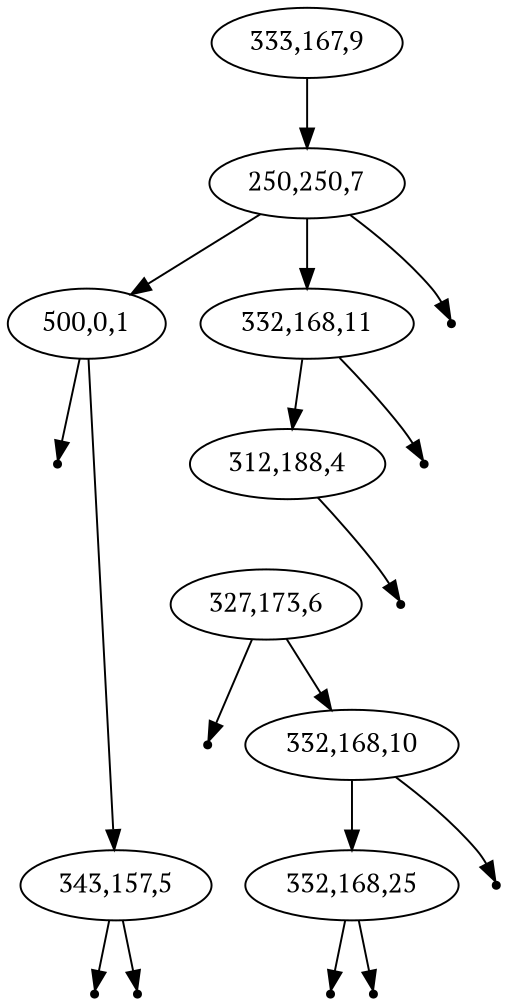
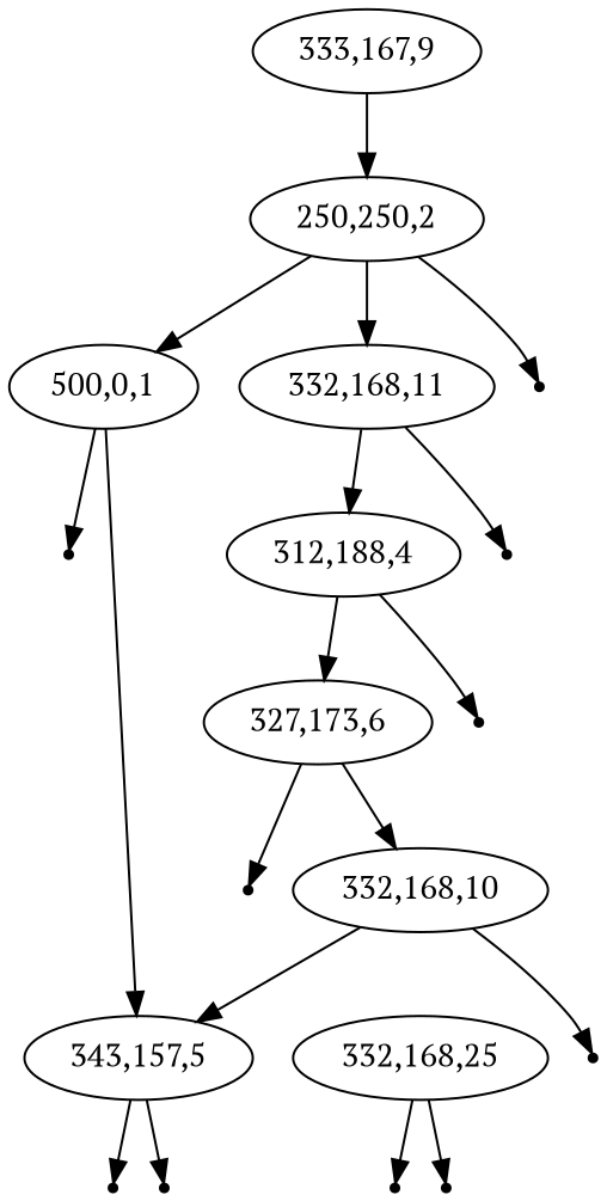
  digraph {
    fontname="PT Serif"
    node [fontname="PT Serif" shape=point]
    edge [fontname="PT Serif"]
    "333,167,9" [shape=""]
-   "250,250,2" [label="250,250,7" shape=""]
+   "250,250,2" [shape=""]
    "500,0,1" [shape=""]
    "332,168,11" [shape=""]
    null34
    null35
    "343,157,5" [shape=""]
    "312,188,4" [shape=""]
    null33
    "327,173,6" [shape=""]
    null32
    null28
    "332,168,10" [shape=""]
    n14 [label="332,168,25" shape=""]
    null31
    null29
    null30
    null36
    null37
    "333,167,9" -> "250,250,2"
    "250,250,2" -> "500,0,1"
    "250,250,2" -> "332,168,11"
    "250,250,2" -> null34
    "500,0,1" -> null35
    "500,0,1" -> "343,157,5"
    "332,168,11" -> "312,188,4"
    "332,168,11" -> null33
    "343,157,5" -> null36
    "343,157,5" -> null37
+   "312,188,4" -> "327,173,6"
    "312,188,4" -> null32
    "327,173,6" -> null28
    "327,173,6" -> "332,168,10"
-   "332,168,10" -> n14
+   "332,168,10" -> "343,157,5"
    "332,168,10" -> null31
    n14 -> null29
    n14 -> null30
  }
